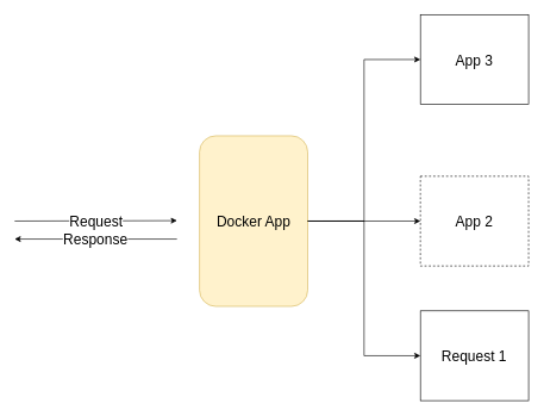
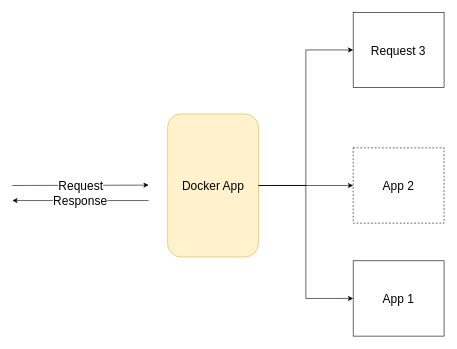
  <mxCell id="0" />
  <mxCell id="1" parent="0" />
  <mxCell id="2" value="Docker App" style="rounded=1;whiteSpace=wrap;html=1;fillColor=#fff2cc;strokeColor=#d6b656;fontSize=20;" vertex="1" parent="1"><mxGeometry x="278.947" y="189.535" width="151.579" height="238.605" as="geometry" /></mxCell>
- <mxCell id="3" value="Request 1" style="rounded=0;whiteSpace=wrap;html=1;fontSize=20;" vertex="1" parent="1"><mxGeometry x="588.421" y="434.419" width="151.579" height="125.581" as="geometry" /></mxCell>
+ <mxCell id="3" value="App 1" style="rounded=0;whiteSpace=wrap;html=1;fontSize=20;" vertex="1" parent="1"><mxGeometry x="588.421" y="434.419" width="151.579" height="125.581" as="geometry" /></mxCell>
  <mxCell id="4" style="edgeStyle=orthogonalEdgeStyle;rounded=0;orthogonalLoop=1;jettySize=auto;html=1;exitX=1;exitY=0.5;exitDx=0;exitDy=0;entryX=0;entryY=0.5;entryDx=0;entryDy=0;fontSize=20;" edge="1" parent="1" source="2" target="3"><mxGeometry relative="1" as="geometry" /></mxCell>
  <mxCell id="5" value="App 2" style="rounded=0;whiteSpace=wrap;html=1;fontSize=20;dashed=1;" vertex="1" parent="1"><mxGeometry x="588.421" y="246.047" width="151.579" height="125.581" as="geometry" /></mxCell>
  <mxCell id="6" style="edgeStyle=orthogonalEdgeStyle;rounded=0;orthogonalLoop=1;jettySize=auto;html=1;exitX=1;exitY=0.5;exitDx=0;exitDy=0;entryX=0;entryY=0.5;entryDx=0;entryDy=0;fontSize=20;" edge="1" parent="1" source="2" target="5"><mxGeometry relative="1" as="geometry" /></mxCell>
- <mxCell id="7" value="App 3" style="rounded=0;whiteSpace=wrap;html=1;fontSize=20;" vertex="1" parent="1"><mxGeometry x="588.421" y="20" width="151.579" height="125.581" as="geometry" /></mxCell>
+ <mxCell id="7" value="Request 3" style="rounded=0;whiteSpace=wrap;html=1;fontSize=20;" vertex="1" parent="1"><mxGeometry x="588.421" y="20" width="151.579" height="125.581" as="geometry" /></mxCell>
  <mxCell id="8" style="edgeStyle=orthogonalEdgeStyle;rounded=0;orthogonalLoop=1;jettySize=auto;html=1;exitX=1;exitY=0.5;exitDx=0;exitDy=0;entryX=0;entryY=0.5;entryDx=0;entryDy=0;fontSize=20;" edge="1" parent="1" source="2" target="7"><mxGeometry relative="1" as="geometry" /></mxCell>
  <mxCell id="9" value="Request" style="endArrow=classic;html=1;rounded=0;fontSize=20;" edge="1" parent="1"><mxGeometry width="50" height="50" relative="1" as="geometry"><mxPoint x="20" y="308.837" as="sourcePoint" /><mxPoint x="247.368" y="308.209" as="targetPoint" /></mxGeometry></mxCell>
  <mxCell id="10" value="Response" style="endArrow=classic;html=1;rounded=0;fontSize=20;" edge="1" parent="1"><mxGeometry width="50" height="50" relative="1" as="geometry"><mxPoint x="247.368" y="333.953" as="sourcePoint" /><mxPoint x="20" y="333.953" as="targetPoint" /></mxGeometry></mxCell>
